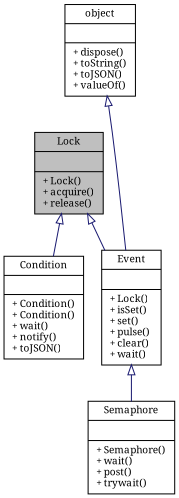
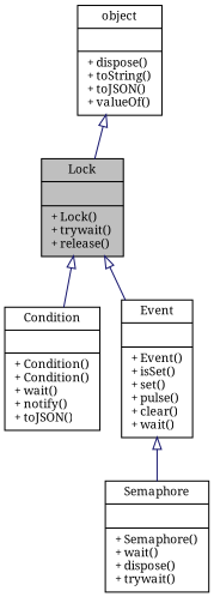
  digraph {
    fontname="Noto Serif"
    node [color=black fillcolor=white fontname="Noto Serif" fontsize=10 shape=record style=filled]
    edge [arrowtail=onormal color=midnightblue dir=back fontname="Noto Serif" fontsize=10 labelfontname=Helvetica labelfontsize=10 style=solid]
-   n1 [fillcolor=grey75 fontcolor=black height=0.2 label="{Lock\n||+ Lock()\l+ acquire()\l+ release()\l}" width=0.4]
+   n1 [fillcolor=grey75 fontcolor=black height=0.2 label="{Lock\n||+ Lock()\l+ trywait()\l+ release()\l}" width=0.4]
    n2 [height=0.2 label="{Condition\n||+ Condition()\l+ Condition()\l+ wait()\l+ notify()\l+ toJSON()\l}" width=0.4]
-   n3 [height=0.2 label="{Event\n||+ Lock()\l+ isSet()\l+ set()\l+ pulse()\l+ clear()\l+ wait()\l}" width=0.4]
-   n4 [height=0.2 label="{Semaphore\n||+ Semaphore()\l+ wait()\l+ post()\l+ trywait()\l}" width=0.4]
+   n3 [height=0.2 label="{Event\n||+ Event()\l+ isSet()\l+ set()\l+ pulse()\l+ clear()\l+ wait()\l}" width=0.4]
+   n4 [height=0.2 label="{Semaphore\n||+ Semaphore()\l+ wait()\l+ dispose()\l+ trywait()\l}" width=0.4]
    n5 [height=0.2 label="{object\n||+ dispose()\l+ toString()\l+ toJSON()\l+ valueOf()\l}" width=0.4]
    n1 -> n2
    n1 -> n3
    n3 -> n4
-   n5 -> n3
+   n5 -> n1
  }
